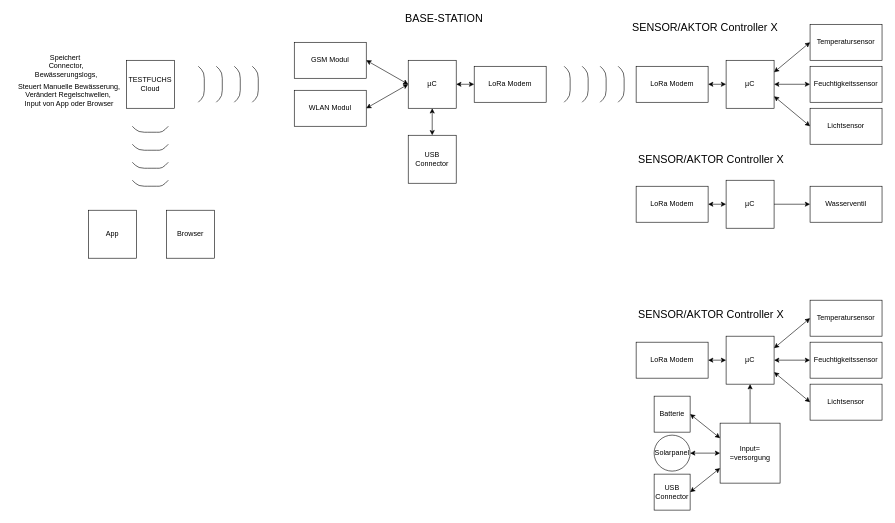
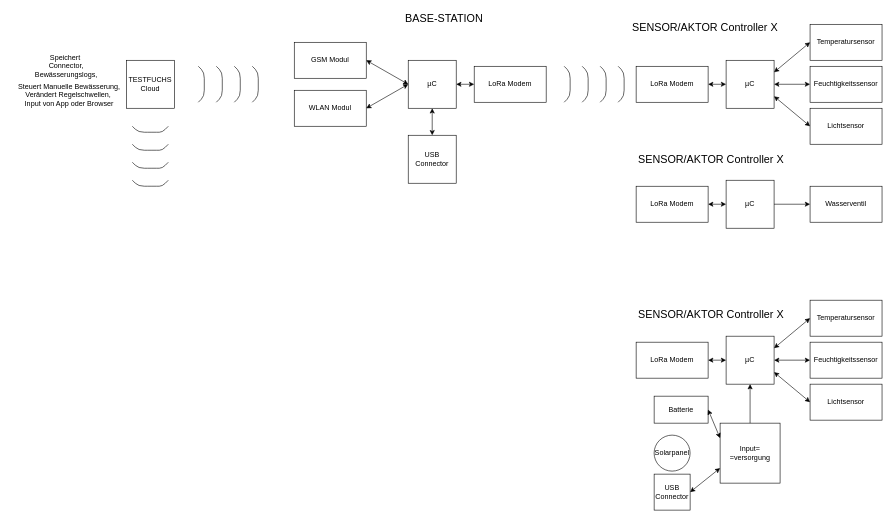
  <mxCell id="0" />
  <mxCell id="1" parent="0" />
  <mxCell id="2" value="µC" style="whiteSpace=wrap;html=1;aspect=fixed;" parent="1" vertex="1"><mxGeometry x="680" y="100" width="80" height="80" as="geometry" /></mxCell>
  <mxCell id="3" value="LoRa Modem" style="rounded=0;whiteSpace=wrap;html=1;" parent="1" vertex="1"><mxGeometry x="790" y="110" width="120" height="60" as="geometry" /></mxCell>
  <mxCell id="4" value="GSM Modul" style="rounded=0;whiteSpace=wrap;html=1;" parent="1" vertex="1"><mxGeometry x="490" y="70" width="120" height="60" as="geometry" /></mxCell>
  <mxCell id="5" value="WLAN Modul" style="rounded=0;whiteSpace=wrap;html=1;" parent="1" vertex="1"><mxGeometry x="490" y="150" width="120" height="60" as="geometry" /></mxCell>
  <mxCell id="6" value="TESTFUCHS&lt;br&gt;Cloud" style="whiteSpace=wrap;html=1;aspect=fixed;" parent="1" vertex="1"><mxGeometry x="210" y="100" width="80" height="80" as="geometry" /></mxCell>
- <mxCell id="7" value="App" style="whiteSpace=wrap;html=1;aspect=fixed;" parent="1" vertex="1"><mxGeometry x="147" y="350" width="80" height="80" as="geometry" /></mxCell>
- <mxCell id="8" value="Browser" style="whiteSpace=wrap;html=1;aspect=fixed;" parent="1" vertex="1"><mxGeometry x="277" y="350" width="80" height="80" as="geometry" /></mxCell>
  <mxCell id="9" value="Speichert&amp;nbsp;&lt;br&gt;Connector,&lt;br&gt;Bewässerungslogs,&lt;br&gt;" style="text;html=1;strokeColor=none;fillColor=none;align=center;verticalAlign=middle;whiteSpace=wrap;rounded=0;" parent="1" vertex="1"><mxGeometry x="90" y="100" width="40" height="20" as="geometry" /></mxCell>
  <mxCell id="10" value="Steuert Manuelle Bewässerung,&lt;br&gt;Verändert Regelschwellen,&amp;nbsp;&lt;br&gt;Input von App oder Browser&lt;br&gt;&amp;nbsp;" style="text;html=1;strokeColor=none;fillColor=none;align=center;verticalAlign=middle;whiteSpace=wrap;rounded=0;" parent="1" vertex="1"><mxGeometry x="20" y="150" width="190" height="30" as="geometry" /></mxCell>
  <mxCell id="11" value="" style="endArrow=none;html=1;" parent="1" edge="1"><mxGeometry width="50" height="50" relative="1" as="geometry"><mxPoint x="330" y="170" as="sourcePoint" /><mxPoint x="330" y="110" as="targetPoint" /><Array as="points"><mxPoint x="340" y="160" /><mxPoint x="340" y="120" /></Array></mxGeometry></mxCell>
  <mxCell id="12" value="" style="endArrow=none;html=1;" parent="1" edge="1"><mxGeometry width="50" height="50" relative="1" as="geometry"><mxPoint x="360" y="170" as="sourcePoint" /><mxPoint x="360" y="110" as="targetPoint" /><Array as="points"><mxPoint x="370" y="160" /><mxPoint x="370" y="120" /></Array></mxGeometry></mxCell>
  <mxCell id="13" value="" style="endArrow=none;html=1;" parent="1" edge="1"><mxGeometry width="50" height="50" relative="1" as="geometry"><mxPoint x="390" y="170" as="sourcePoint" /><mxPoint x="390" y="110" as="targetPoint" /><Array as="points"><mxPoint x="400" y="160" /><mxPoint x="400" y="120" /></Array></mxGeometry></mxCell>
  <mxCell id="14" value="" style="endArrow=none;html=1;" parent="1" edge="1"><mxGeometry width="50" height="50" relative="1" as="geometry"><mxPoint x="420" y="170" as="sourcePoint" /><mxPoint x="420" y="110" as="targetPoint" /><Array as="points"><mxPoint x="430" y="160" /><mxPoint x="430" y="120" /></Array></mxGeometry></mxCell>
  <mxCell id="15" value="" style="endArrow=classic;startArrow=classic;html=1;exitX=1;exitY=0.5;exitDx=0;exitDy=0;entryX=0;entryY=0.5;entryDx=0;entryDy=0;" parent="1" source="4" target="2" edge="1"><mxGeometry width="50" height="50" relative="1" as="geometry"><mxPoint x="670" y="210" as="sourcePoint" /><mxPoint x="720" y="160" as="targetPoint" /></mxGeometry></mxCell>
  <mxCell id="16" value="" style="endArrow=classic;startArrow=classic;html=1;exitX=1;exitY=0.5;exitDx=0;exitDy=0;entryX=0;entryY=0.5;entryDx=0;entryDy=0;" parent="1" source="5" target="2" edge="1"><mxGeometry width="50" height="50" relative="1" as="geometry"><mxPoint x="670" y="210" as="sourcePoint" /><mxPoint x="720" y="160" as="targetPoint" /></mxGeometry></mxCell>
  <mxCell id="17" value="" style="endArrow=classic;startArrow=classic;html=1;exitX=1;exitY=0.5;exitDx=0;exitDy=0;" parent="1" source="2" edge="1"><mxGeometry width="50" height="50" relative="1" as="geometry"><mxPoint x="930" y="210" as="sourcePoint" /><mxPoint x="790" y="140" as="targetPoint" /></mxGeometry></mxCell>
  <mxCell id="18" value="" style="endArrow=none;html=1;" parent="1" edge="1"><mxGeometry width="50" height="50" relative="1" as="geometry"><mxPoint x="220" y="210" as="sourcePoint" /><mxPoint x="280" y="210" as="targetPoint" /><Array as="points"><mxPoint x="230" y="220" /><mxPoint x="250" y="220" /><mxPoint x="270" y="220" /></Array></mxGeometry></mxCell>
  <mxCell id="19" value="" style="endArrow=none;html=1;" parent="1" edge="1"><mxGeometry width="50" height="50" relative="1" as="geometry"><mxPoint x="220" y="240" as="sourcePoint" /><mxPoint x="280" y="240" as="targetPoint" /><Array as="points"><mxPoint x="230" y="250" /><mxPoint x="250" y="250" /><mxPoint x="270" y="250" /></Array></mxGeometry></mxCell>
  <mxCell id="20" value="" style="endArrow=none;html=1;" parent="1" edge="1"><mxGeometry width="50" height="50" relative="1" as="geometry"><mxPoint x="220" y="270" as="sourcePoint" /><mxPoint x="280" y="270" as="targetPoint" /><Array as="points"><mxPoint x="230" y="280" /><mxPoint x="250" y="280" /><mxPoint x="270" y="280" /></Array></mxGeometry></mxCell>
  <mxCell id="21" value="" style="endArrow=none;html=1;" parent="1" edge="1"><mxGeometry width="50" height="50" relative="1" as="geometry"><mxPoint x="220" y="300" as="sourcePoint" /><mxPoint x="280" y="300" as="targetPoint" /><Array as="points"><mxPoint x="230" y="310" /><mxPoint x="250" y="310" /><mxPoint x="270" y="310" /></Array></mxGeometry></mxCell>
  <mxCell id="22" value="" style="endArrow=none;html=1;" parent="1" edge="1"><mxGeometry width="50" height="50" relative="1" as="geometry"><mxPoint x="940" y="170" as="sourcePoint" /><mxPoint x="940" y="110" as="targetPoint" /><Array as="points"><mxPoint x="950" y="160" /><mxPoint x="950" y="120" /></Array></mxGeometry></mxCell>
  <mxCell id="23" value="" style="endArrow=none;html=1;" parent="1" edge="1"><mxGeometry width="50" height="50" relative="1" as="geometry"><mxPoint x="970" y="170" as="sourcePoint" /><mxPoint x="970" y="110" as="targetPoint" /><Array as="points"><mxPoint x="980" y="160" /><mxPoint x="980" y="120" /></Array></mxGeometry></mxCell>
  <mxCell id="24" value="" style="endArrow=none;html=1;" parent="1" edge="1"><mxGeometry width="50" height="50" relative="1" as="geometry"><mxPoint x="1000" y="170" as="sourcePoint" /><mxPoint x="1000" y="110" as="targetPoint" /><Array as="points"><mxPoint x="1010" y="160" /><mxPoint x="1010" y="120" /></Array></mxGeometry></mxCell>
  <mxCell id="25" value="" style="endArrow=none;html=1;" parent="1" edge="1"><mxGeometry width="50" height="50" relative="1" as="geometry"><mxPoint x="1030" y="170" as="sourcePoint" /><mxPoint x="1030" y="110" as="targetPoint" /><Array as="points"><mxPoint x="1040" y="160" /><mxPoint x="1040" y="120" /></Array></mxGeometry></mxCell>
  <mxCell id="26" value="LoRa Modem" style="rounded=0;whiteSpace=wrap;html=1;" parent="1" vertex="1"><mxGeometry x="1060" y="110" width="120" height="60" as="geometry" /></mxCell>
  <mxCell id="27" value="&lt;font style=&quot;font-size: 18px&quot;&gt;BASE-STATION&lt;/font&gt;" style="text;html=1;strokeColor=none;fillColor=none;align=center;verticalAlign=middle;whiteSpace=wrap;rounded=0;" parent="1" vertex="1"><mxGeometry x="640" y="20" width="200" height="20" as="geometry" /></mxCell>
  <mxCell id="28" value="&lt;span style=&quot;font-size: 18px&quot;&gt;SENSOR/AKTOR Controller X&lt;/span&gt;" style="text;html=1;strokeColor=none;fillColor=none;align=center;verticalAlign=middle;whiteSpace=wrap;rounded=0;" parent="1" vertex="1"><mxGeometry x="1040" y="30" width="270" height="30" as="geometry" /></mxCell>
  <mxCell id="29" value="µC" style="whiteSpace=wrap;html=1;aspect=fixed;" parent="1" vertex="1"><mxGeometry x="1210" y="100" width="80" height="80" as="geometry" /></mxCell>
  <mxCell id="30" value="" style="endArrow=classic;startArrow=classic;html=1;exitX=1;exitY=0.5;exitDx=0;exitDy=0;" parent="1" source="26" edge="1"><mxGeometry width="50" height="50" relative="1" as="geometry"><mxPoint x="980" y="220" as="sourcePoint" /><mxPoint x="1210" y="140" as="targetPoint" /></mxGeometry></mxCell>
  <mxCell id="31" value="LoRa Modem" style="rounded=0;whiteSpace=wrap;html=1;" parent="1" vertex="1"><mxGeometry x="1060" y="310" width="120" height="60" as="geometry" /></mxCell>
  <mxCell id="32" value="µC" style="whiteSpace=wrap;html=1;aspect=fixed;" parent="1" vertex="1"><mxGeometry x="1210" y="300" width="80" height="80" as="geometry" /></mxCell>
  <mxCell id="33" value="" style="endArrow=classic;startArrow=classic;html=1;exitX=1;exitY=0.5;exitDx=0;exitDy=0;" parent="1" source="31" edge="1"><mxGeometry width="50" height="50" relative="1" as="geometry"><mxPoint x="980" y="420" as="sourcePoint" /><mxPoint x="1210" y="340" as="targetPoint" /></mxGeometry></mxCell>
  <mxCell id="34" value="&lt;span style=&quot;font-size: 18px&quot;&gt;SENSOR/AKTOR Controller X&lt;/span&gt;" style="text;html=1;strokeColor=none;fillColor=none;align=center;verticalAlign=middle;whiteSpace=wrap;rounded=0;" vertex="1" parent="1"><mxGeometry x="1050" y="250" width="270" height="30" as="geometry" /></mxCell>
  <mxCell id="35" value="LoRa Modem" style="rounded=0;whiteSpace=wrap;html=1;" vertex="1" parent="1"><mxGeometry x="1060" y="570" width="120" height="60" as="geometry" /></mxCell>
  <mxCell id="36" value="µC" style="whiteSpace=wrap;html=1;aspect=fixed;" vertex="1" parent="1"><mxGeometry x="1210" y="560" width="80" height="80" as="geometry" /></mxCell>
  <mxCell id="37" value="" style="endArrow=classic;startArrow=classic;html=1;exitX=1;exitY=0.5;exitDx=0;exitDy=0;" edge="1" parent="1" source="35"><mxGeometry width="50" height="50" relative="1" as="geometry"><mxPoint x="980" y="680" as="sourcePoint" /><mxPoint x="1210" y="600" as="targetPoint" /></mxGeometry></mxCell>
  <mxCell id="38" value="&lt;span style=&quot;font-size: 18px&quot;&gt;SENSOR/AKTOR Controller X&lt;/span&gt;" style="text;html=1;strokeColor=none;fillColor=none;align=center;verticalAlign=middle;whiteSpace=wrap;rounded=0;" vertex="1" parent="1"><mxGeometry x="1050" y="510" width="270" height="30" as="geometry" /></mxCell>
  <mxCell id="39" value="Wasserventil" style="rounded=0;whiteSpace=wrap;html=1;" vertex="1" parent="1"><mxGeometry x="1350" y="310" width="120" height="60" as="geometry" /></mxCell>
  <mxCell id="40" value="" style="endArrow=classic;html=1;entryX=0;entryY=0.5;entryDx=0;entryDy=0;exitX=1;exitY=0.5;exitDx=0;exitDy=0;" edge="1" parent="1" source="32" target="39"><mxGeometry width="50" height="50" relative="1" as="geometry"><mxPoint x="1250" y="390" as="sourcePoint" /><mxPoint x="1300" y="340" as="targetPoint" /></mxGeometry></mxCell>
  <mxCell id="41" value="Temperatursensor" style="rounded=0;whiteSpace=wrap;html=1;" vertex="1" parent="1"><mxGeometry x="1350" y="500" width="120" height="60" as="geometry" /></mxCell>
  <mxCell id="42" value="Feuchtigkeitssensor" style="rounded=0;whiteSpace=wrap;html=1;" vertex="1" parent="1"><mxGeometry x="1350" y="570" width="120" height="60" as="geometry" /></mxCell>
  <mxCell id="43" value="Lichtsensor" style="rounded=0;whiteSpace=wrap;html=1;" vertex="1" parent="1"><mxGeometry x="1350" y="640" width="120" height="60" as="geometry" /></mxCell>
  <mxCell id="44" value="" style="endArrow=classic;startArrow=classic;html=1;entryX=0;entryY=0.5;entryDx=0;entryDy=0;exitX=1;exitY=0.25;exitDx=0;exitDy=0;" edge="1" parent="1" source="36" target="41"><mxGeometry width="50" height="50" relative="1" as="geometry"><mxPoint x="1480" y="600" as="sourcePoint" /><mxPoint x="1530" y="550" as="targetPoint" /></mxGeometry></mxCell>
  <mxCell id="45" value="" style="endArrow=classic;startArrow=classic;html=1;entryX=0;entryY=0.5;entryDx=0;entryDy=0;exitX=1;exitY=0.5;exitDx=0;exitDy=0;" edge="1" parent="1" source="36" target="42"><mxGeometry width="50" height="50" relative="1" as="geometry"><mxPoint x="1480" y="600" as="sourcePoint" /><mxPoint x="1530" y="550" as="targetPoint" /></mxGeometry></mxCell>
  <mxCell id="46" value="" style="endArrow=classic;startArrow=classic;html=1;entryX=0;entryY=0.5;entryDx=0;entryDy=0;exitX=1;exitY=0.75;exitDx=0;exitDy=0;" edge="1" parent="1" source="36" target="43"><mxGeometry width="50" height="50" relative="1" as="geometry"><mxPoint x="1480" y="600" as="sourcePoint" /><mxPoint x="1530" y="550" as="targetPoint" /></mxGeometry></mxCell>
  <mxCell id="47" value="Temperatursensor" style="rounded=0;whiteSpace=wrap;html=1;" vertex="1" parent="1"><mxGeometry x="1350" y="40" width="120" height="60" as="geometry" /></mxCell>
  <mxCell id="48" value="Feuchtigkeitssensor" style="rounded=0;whiteSpace=wrap;html=1;" vertex="1" parent="1"><mxGeometry x="1350" y="110" width="120" height="60" as="geometry" /></mxCell>
  <mxCell id="49" value="Lichtsensor" style="rounded=0;whiteSpace=wrap;html=1;" vertex="1" parent="1"><mxGeometry x="1350" y="180" width="120" height="60" as="geometry" /></mxCell>
  <mxCell id="50" value="" style="endArrow=classic;startArrow=classic;html=1;entryX=0;entryY=0.5;entryDx=0;entryDy=0;exitX=1;exitY=0.25;exitDx=0;exitDy=0;" edge="1" parent="1" target="47"><mxGeometry width="50" height="50" relative="1" as="geometry"><mxPoint x="1290" y="120" as="sourcePoint" /><mxPoint x="1530" y="90" as="targetPoint" /></mxGeometry></mxCell>
  <mxCell id="51" value="" style="endArrow=classic;startArrow=classic;html=1;entryX=0;entryY=0.5;entryDx=0;entryDy=0;exitX=1;exitY=0.5;exitDx=0;exitDy=0;" edge="1" parent="1" target="48"><mxGeometry width="50" height="50" relative="1" as="geometry"><mxPoint x="1290" y="140" as="sourcePoint" /><mxPoint x="1530" y="90" as="targetPoint" /></mxGeometry></mxCell>
  <mxCell id="52" value="" style="endArrow=classic;startArrow=classic;html=1;entryX=0;entryY=0.5;entryDx=0;entryDy=0;exitX=1;exitY=0.75;exitDx=0;exitDy=0;" edge="1" parent="1" target="49"><mxGeometry width="50" height="50" relative="1" as="geometry"><mxPoint x="1290" y="160" as="sourcePoint" /><mxPoint x="1530" y="90" as="targetPoint" /></mxGeometry></mxCell>
  <mxCell id="53" value="Input=&lt;br&gt;=versorgung" style="whiteSpace=wrap;html=1;aspect=fixed;" vertex="1" parent="1"><mxGeometry x="1200" y="705" width="100" height="100" as="geometry" /></mxCell>
- <mxCell id="54" value="Batterie" style="rounded=0;whiteSpace=wrap;html=1;" vertex="1" parent="1"><mxGeometry x="1090" y="660" width="60" height="60" as="geometry" /></mxCell>
+ <mxCell id="54" value="Batterie" style="rounded=0;whiteSpace=wrap;html=1;" vertex="1" parent="1"><mxGeometry x="1090" y="660" width="90" height="45" as="geometry" /></mxCell>
  <mxCell id="55" value="Solarpanel" style="ellipse;whiteSpace=wrap;html=1;aspect=fixed;" vertex="1" parent="1"><mxGeometry x="1090" y="725" width="60" height="60" as="geometry" /></mxCell>
  <mxCell id="56" value="USB Connector" style="rounded=0;whiteSpace=wrap;html=1;" vertex="1" parent="1"><mxGeometry x="1090" y="790" width="60" height="60" as="geometry" /></mxCell>
  <mxCell id="57" value="" style="endArrow=classic;startArrow=classic;html=1;entryX=1;entryY=0.5;entryDx=0;entryDy=0;exitX=0;exitY=0.25;exitDx=0;exitDy=0;" edge="1" parent="1" source="53" target="54"><mxGeometry width="50" height="50" relative="1" as="geometry"><mxPoint x="1310" y="825" as="sourcePoint" /><mxPoint x="1360" y="775" as="targetPoint" /></mxGeometry></mxCell>
- <mxCell id="58" value="" style="endArrow=classic;startArrow=classic;html=1;exitX=1;exitY=0.5;exitDx=0;exitDy=0;entryX=0;entryY=0.5;entryDx=0;entryDy=0;" edge="1" parent="1" source="55" target="53"><mxGeometry width="50" height="50" relative="1" as="geometry"><mxPoint x="1310" y="825" as="sourcePoint" /><mxPoint x="1360" y="775" as="targetPoint" /></mxGeometry></mxCell>
  <mxCell id="59" value="" style="endArrow=classic;startArrow=classic;html=1;exitX=1;exitY=0.5;exitDx=0;exitDy=0;entryX=0;entryY=0.75;entryDx=0;entryDy=0;" edge="1" parent="1" source="56" target="53"><mxGeometry width="50" height="50" relative="1" as="geometry"><mxPoint x="1310" y="825" as="sourcePoint" /><mxPoint x="1360" y="775" as="targetPoint" /></mxGeometry></mxCell>
  <mxCell id="60" value="" style="endArrow=classic;html=1;exitX=0.5;exitY=0;exitDx=0;exitDy=0;entryX=0.5;entryY=1;entryDx=0;entryDy=0;" edge="1" parent="1" source="53" target="36"><mxGeometry width="50" height="50" relative="1" as="geometry"><mxPoint x="1350" y="680" as="sourcePoint" /><mxPoint x="1280" y="640" as="targetPoint" /></mxGeometry></mxCell>
  <mxCell id="61" value="USB&lt;br&gt;Connector" style="whiteSpace=wrap;html=1;aspect=fixed;" vertex="1" parent="1"><mxGeometry x="680" y="225" width="80" height="80" as="geometry" /></mxCell>
  <mxCell id="62" value="" style="endArrow=classic;startArrow=classic;html=1;entryX=0.5;entryY=1;entryDx=0;entryDy=0;exitX=0.5;exitY=0;exitDx=0;exitDy=0;" edge="1" parent="1" source="61" target="2"><mxGeometry width="50" height="50" relative="1" as="geometry"><mxPoint x="790" y="380" as="sourcePoint" /><mxPoint x="840" y="330" as="targetPoint" /></mxGeometry></mxCell>
